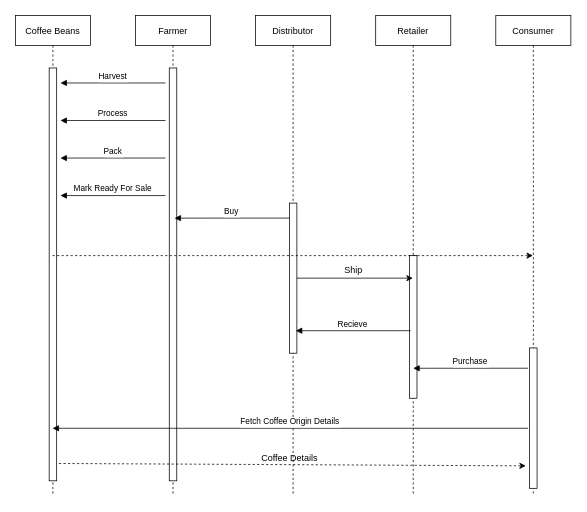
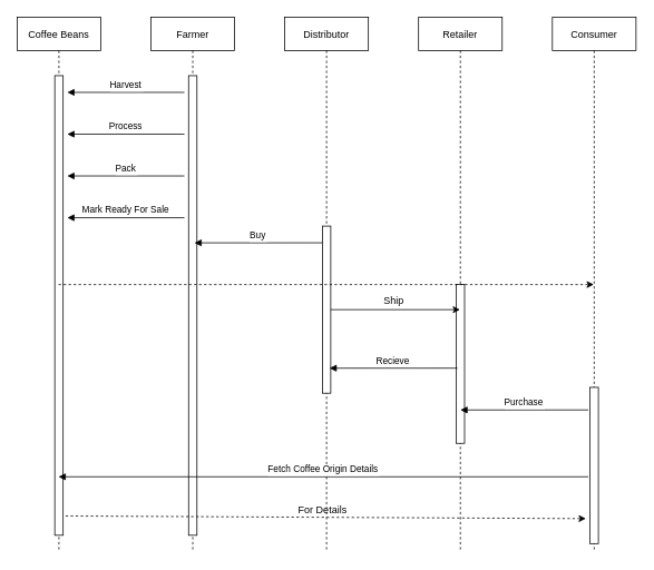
  <mxCell id="0" />
  <mxCell id="1" parent="0" />
  <mxCell id="2" value="Coffee Beans" style="shape=umlLifeline;perimeter=lifelinePerimeter;container=1;collapsible=0;recursiveResize=0;rounded=0;shadow=0;strokeWidth=1;" parent="1" vertex="1"><mxGeometry x="20" y="20" width="100" height="640" as="geometry" /></mxCell>
  <mxCell id="3" value="" style="points=[];perimeter=orthogonalPerimeter;rounded=0;shadow=0;strokeWidth=1;" parent="2" vertex="1"><mxGeometry x="45" y="70" width="10" height="550" as="geometry" /></mxCell>
  <mxCell id="4" value="Farmer" style="shape=umlLifeline;perimeter=lifelinePerimeter;container=1;collapsible=0;recursiveResize=0;rounded=0;shadow=0;strokeWidth=1;" parent="1" vertex="1"><mxGeometry x="180" y="20" width="100" height="640" as="geometry" /></mxCell>
  <mxCell id="5" value="" style="points=[];perimeter=orthogonalPerimeter;rounded=0;shadow=0;strokeWidth=1;" parent="4" vertex="1"><mxGeometry x="45" y="70" width="10" height="550" as="geometry" /></mxCell>
  <mxCell id="6" value="Harvest" style="verticalAlign=bottom;endArrow=block;entryX=1;entryY=0;shadow=0;strokeWidth=1;" parent="1" edge="1"><mxGeometry relative="1" as="geometry"><mxPoint x="220" y="110" as="sourcePoint" /><mxPoint x="80" y="110" as="targetPoint" /></mxGeometry></mxCell>
  <mxCell id="7" value="Process" style="verticalAlign=bottom;endArrow=block;entryX=1;entryY=0;shadow=0;strokeWidth=1;" edge="1" parent="1"><mxGeometry relative="1" as="geometry"><mxPoint x="220" y="160" as="sourcePoint" /><mxPoint x="80" y="160" as="targetPoint" /></mxGeometry></mxCell>
  <mxCell id="8" value="Pack" style="verticalAlign=bottom;endArrow=block;entryX=1;entryY=0;shadow=0;strokeWidth=1;" edge="1" parent="1"><mxGeometry relative="1" as="geometry"><mxPoint x="220" y="210" as="sourcePoint" /><mxPoint x="80" y="210" as="targetPoint" /></mxGeometry></mxCell>
  <mxCell id="9" value="Mark Ready For Sale" style="verticalAlign=bottom;endArrow=block;entryX=1;entryY=0;shadow=0;strokeWidth=1;" edge="1" parent="1"><mxGeometry relative="1" as="geometry"><mxPoint x="220" y="260" as="sourcePoint" /><mxPoint x="80" y="260" as="targetPoint" /></mxGeometry></mxCell>
  <mxCell id="10" value="Distributor" style="shape=umlLifeline;perimeter=lifelinePerimeter;container=1;collapsible=0;recursiveResize=0;rounded=0;shadow=0;strokeWidth=1;" vertex="1" parent="1"><mxGeometry x="340" y="20" width="100" height="640" as="geometry" /></mxCell>
  <mxCell id="11" value="Retailer" style="shape=umlLifeline;perimeter=lifelinePerimeter;container=1;collapsible=0;recursiveResize=0;rounded=0;shadow=0;strokeWidth=1;" vertex="1" parent="1"><mxGeometry x="500" y="20" width="100" height="640" as="geometry" /></mxCell>
  <mxCell id="12" value="" style="points=[];perimeter=orthogonalPerimeter;rounded=0;shadow=0;strokeWidth=1;" vertex="1" parent="11"><mxGeometry x="45" y="320" width="10" height="190" as="geometry" /></mxCell>
  <mxCell id="13" value="Consumer" style="shape=umlLifeline;perimeter=lifelinePerimeter;container=1;collapsible=0;recursiveResize=0;rounded=0;shadow=0;strokeWidth=1;" vertex="1" parent="1"><mxGeometry x="660" y="20" width="100" height="640" as="geometry" /></mxCell>
  <mxCell id="14" value="" style="points=[];perimeter=orthogonalPerimeter;rounded=0;shadow=0;strokeWidth=1;" vertex="1" parent="13"><mxGeometry x="45" y="443" width="10" height="187" as="geometry" /></mxCell>
  <mxCell id="15" value="" style="points=[];perimeter=orthogonalPerimeter;rounded=0;shadow=0;strokeWidth=1;" vertex="1" parent="1"><mxGeometry x="385" y="270" width="10" height="200" as="geometry" /></mxCell>
  <mxCell id="16" value="Buy" style="verticalAlign=bottom;endArrow=block;entryX=0.52;entryY=0.585;shadow=0;strokeWidth=1;entryDx=0;entryDy=0;entryPerimeter=0;" edge="1" parent="1"><mxGeometry relative="1" as="geometry"><mxPoint x="385" y="290" as="sourcePoint" /><mxPoint x="232" y="290.05" as="targetPoint" /></mxGeometry></mxCell>
  <mxCell id="17" value="" style="endArrow=classic;html=1;" edge="1" parent="1" target="11"><mxGeometry width="50" height="50" relative="1" as="geometry"><mxPoint x="395" y="370" as="sourcePoint" /><mxPoint x="445" y="320" as="targetPoint" /></mxGeometry></mxCell>
  <mxCell id="18" value="Ship" style="text;html=1;align=center;verticalAlign=middle;resizable=0;points=[];autosize=1;strokeColor=none;" vertex="1" parent="1"><mxGeometry x="450" y="350" width="40" height="20" as="geometry" /></mxCell>
  <mxCell id="19" value="Recieve" style="verticalAlign=bottom;endArrow=block;entryX=0.52;entryY=0.585;shadow=0;strokeWidth=1;entryDx=0;entryDy=0;entryPerimeter=0;" edge="1" parent="1"><mxGeometry relative="1" as="geometry"><mxPoint x="546.5" y="440" as="sourcePoint" /><mxPoint x="393.5" y="440.05" as="targetPoint" /></mxGeometry></mxCell>
  <mxCell id="20" value="Purchase" style="verticalAlign=bottom;endArrow=block;entryX=0.52;entryY=0.585;shadow=0;strokeWidth=1;entryDx=0;entryDy=0;entryPerimeter=0;" edge="1" parent="1"><mxGeometry relative="1" as="geometry"><mxPoint x="703" y="490" as="sourcePoint" /><mxPoint x="550" y="490.05" as="targetPoint" /></mxGeometry></mxCell>
  <mxCell id="21" value="Fetch Coffee Origin Details" style="verticalAlign=bottom;endArrow=block;shadow=0;strokeWidth=1;" edge="1" parent="1" target="2"><mxGeometry relative="1" as="geometry"><mxPoint x="703" y="570" as="sourcePoint" /><mxPoint x="550" y="570.05" as="targetPoint" /></mxGeometry></mxCell>
  <mxCell id="22" value="" style="html=1;labelBackgroundColor=#ffffff;startArrow=none;startFill=0;startSize=6;endArrow=classic;endFill=1;endSize=6;jettySize=auto;orthogonalLoop=1;strokeWidth=1;dashed=1;fontSize=14;" edge="1" parent="1" source="2" target="13"><mxGeometry width="60" height="60" relative="1" as="geometry"><mxPoint x="90" y="720" as="sourcePoint" /><mxPoint x="150" y="660" as="targetPoint" /></mxGeometry></mxCell>
  <mxCell id="23" value="" style="html=1;labelBackgroundColor=#ffffff;startArrow=none;startFill=0;startSize=6;endArrow=classic;endFill=1;endSize=6;jettySize=auto;orthogonalLoop=1;strokeWidth=1;dashed=1;fontSize=14;exitX=1.3;exitY=0.958;exitDx=0;exitDy=0;exitPerimeter=0;entryX=-0.5;entryY=0.84;entryDx=0;entryDy=0;entryPerimeter=0;" edge="1" parent="1" source="3" target="14"><mxGeometry width="60" height="60" relative="1" as="geometry"><mxPoint x="350" y="570" as="sourcePoint" /><mxPoint x="410" y="510" as="targetPoint" /></mxGeometry></mxCell>
- <mxCell id="24" value="Coffee Details" style="text;html=1;align=center;verticalAlign=middle;resizable=0;points=[];autosize=1;strokeColor=none;" vertex="1" parent="1"><mxGeometry x="340" y="600" width="90" height="20" as="geometry" /></mxCell>
+ <mxCell id="24" value="For Details" style="text;html=1;align=center;verticalAlign=middle;resizable=0;points=[];autosize=1;strokeColor=none;" vertex="1" parent="1"><mxGeometry x="340" y="600" width="90" height="20" as="geometry" /></mxCell>
